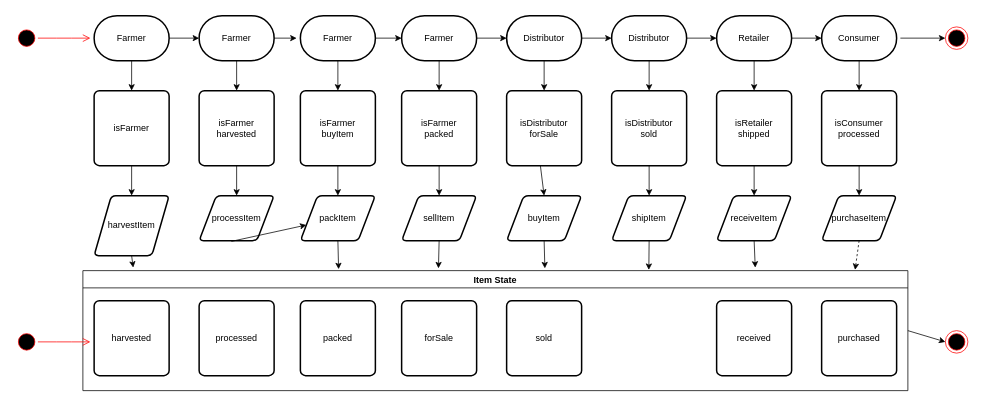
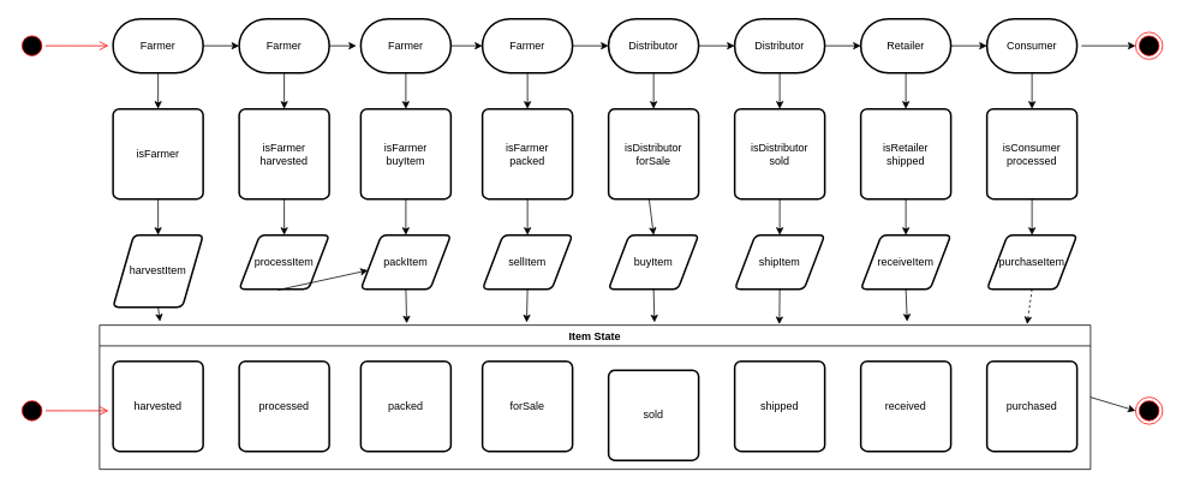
  <mxCell id="0" />
  <mxCell id="1" parent="0" />
  <mxCell id="2" value="Farmer" style="strokeWidth=2;html=1;shape=mxgraph.flowchart.terminator;whiteSpace=wrap;" vertex="1" parent="1"><mxGeometry x="125" y="20" width="100" height="60" as="geometry" /></mxCell>
  <mxCell id="3" value="isFarmer" style="rounded=1;whiteSpace=wrap;html=1;absoluteArcSize=1;arcSize=14;strokeWidth=2;" vertex="1" parent="1"><mxGeometry x="125" y="120" width="100" height="100" as="geometry" /></mxCell>
  <mxCell id="4" value="harvestItem" style="shape=parallelogram;html=1;strokeWidth=2;perimeter=parallelogramPerimeter;whiteSpace=wrap;rounded=1;arcSize=12;size=0.23;" vertex="1" parent="1"><mxGeometry x="125" y="260" width="100" height="80" as="geometry" /></mxCell>
  <mxCell id="5" value="Farmer" style="strokeWidth=2;html=1;shape=mxgraph.flowchart.terminator;whiteSpace=wrap;" vertex="1" parent="1"><mxGeometry x="265" y="20" width="100" height="60" as="geometry" /></mxCell>
  <mxCell id="6" value="isFarmer&lt;br&gt;harvested" style="rounded=1;whiteSpace=wrap;html=1;absoluteArcSize=1;arcSize=14;strokeWidth=2;" vertex="1" parent="1"><mxGeometry x="265" y="120" width="100" height="100" as="geometry" /></mxCell>
  <mxCell id="7" value="processItem" style="shape=parallelogram;html=1;strokeWidth=2;perimeter=parallelogramPerimeter;whiteSpace=wrap;rounded=1;arcSize=12;size=0.23;" vertex="1" parent="1"><mxGeometry x="265" y="260" width="100" height="60" as="geometry" /></mxCell>
  <mxCell id="8" value="Farmer" style="strokeWidth=2;html=1;shape=mxgraph.flowchart.terminator;whiteSpace=wrap;" vertex="1" parent="1"><mxGeometry x="400" y="20" width="100" height="60" as="geometry" /></mxCell>
  <mxCell id="9" value="isFarmer&lt;br&gt;buyItem" style="rounded=1;whiteSpace=wrap;html=1;absoluteArcSize=1;arcSize=14;strokeWidth=2;" vertex="1" parent="1"><mxGeometry x="400" y="120" width="100" height="100" as="geometry" /></mxCell>
  <mxCell id="10" value="packItem" style="shape=parallelogram;html=1;strokeWidth=2;perimeter=parallelogramPerimeter;whiteSpace=wrap;rounded=1;arcSize=12;size=0.23;" vertex="1" parent="1"><mxGeometry x="400" y="260" width="100" height="60" as="geometry" /></mxCell>
  <mxCell id="11" value="Farmer" style="strokeWidth=2;html=1;shape=mxgraph.flowchart.terminator;whiteSpace=wrap;" vertex="1" parent="1"><mxGeometry x="535" y="20" width="100" height="60" as="geometry" /></mxCell>
  <mxCell id="12" value="isFarmer&lt;br&gt;packed" style="rounded=1;whiteSpace=wrap;html=1;absoluteArcSize=1;arcSize=14;strokeWidth=2;" vertex="1" parent="1"><mxGeometry x="535" y="120" width="100" height="100" as="geometry" /></mxCell>
  <mxCell id="13" value="sellItem" style="shape=parallelogram;html=1;strokeWidth=2;perimeter=parallelogramPerimeter;whiteSpace=wrap;rounded=1;arcSize=12;size=0.23;" vertex="1" parent="1"><mxGeometry x="535" y="260" width="100" height="60" as="geometry" /></mxCell>
  <mxCell id="14" value="Distributor" style="strokeWidth=2;html=1;shape=mxgraph.flowchart.terminator;whiteSpace=wrap;" vertex="1" parent="1"><mxGeometry x="675" y="20" width="100" height="60" as="geometry" /></mxCell>
  <mxCell id="15" value="isDistributor&lt;br&gt;forSale" style="rounded=1;whiteSpace=wrap;html=1;absoluteArcSize=1;arcSize=14;strokeWidth=2;" vertex="1" parent="1"><mxGeometry x="675" y="120" width="100" height="100" as="geometry" /></mxCell>
  <mxCell id="16" value="buyItem" style="shape=parallelogram;html=1;strokeWidth=2;perimeter=parallelogramPerimeter;whiteSpace=wrap;rounded=1;arcSize=12;size=0.23;" vertex="1" parent="1"><mxGeometry x="675" y="260" width="100" height="60" as="geometry" /></mxCell>
  <mxCell id="17" value="Distributor" style="strokeWidth=2;html=1;shape=mxgraph.flowchart.terminator;whiteSpace=wrap;" vertex="1" parent="1"><mxGeometry x="815" y="20" width="100" height="60" as="geometry" /></mxCell>
  <mxCell id="18" value="isDistributor&lt;br&gt;sold" style="rounded=1;whiteSpace=wrap;html=1;absoluteArcSize=1;arcSize=14;strokeWidth=2;" vertex="1" parent="1"><mxGeometry x="815" y="120" width="100" height="100" as="geometry" /></mxCell>
  <mxCell id="19" value="shipItem" style="shape=parallelogram;html=1;strokeWidth=2;perimeter=parallelogramPerimeter;whiteSpace=wrap;rounded=1;arcSize=12;size=0.23;" vertex="1" parent="1"><mxGeometry x="815" y="260" width="100" height="60" as="geometry" /></mxCell>
  <mxCell id="20" value="Retailer" style="strokeWidth=2;html=1;shape=mxgraph.flowchart.terminator;whiteSpace=wrap;" vertex="1" parent="1"><mxGeometry x="955" y="20" width="100" height="60" as="geometry" /></mxCell>
  <mxCell id="21" value="isRetailer&lt;br&gt;shipped" style="rounded=1;whiteSpace=wrap;html=1;absoluteArcSize=1;arcSize=14;strokeWidth=2;" vertex="1" parent="1"><mxGeometry x="955" y="120" width="100" height="100" as="geometry" /></mxCell>
  <mxCell id="22" value="receiveItem" style="shape=parallelogram;html=1;strokeWidth=2;perimeter=parallelogramPerimeter;whiteSpace=wrap;rounded=1;arcSize=12;size=0.23;" vertex="1" parent="1"><mxGeometry x="955" y="260" width="100" height="60" as="geometry" /></mxCell>
  <mxCell id="23" value="Consumer" style="strokeWidth=2;html=1;shape=mxgraph.flowchart.terminator;whiteSpace=wrap;" vertex="1" parent="1"><mxGeometry x="1095" y="20" width="100" height="60" as="geometry" /></mxCell>
  <mxCell id="24" value="isConsumer&lt;br&gt;processed" style="rounded=1;whiteSpace=wrap;html=1;absoluteArcSize=1;arcSize=14;strokeWidth=2;" vertex="1" parent="1"><mxGeometry x="1095" y="120" width="100" height="100" as="geometry" /></mxCell>
  <mxCell id="25" value="purchaseItem" style="shape=parallelogram;html=1;strokeWidth=2;perimeter=parallelogramPerimeter;whiteSpace=wrap;rounded=1;arcSize=12;size=0.23;" vertex="1" parent="1"><mxGeometry x="1095" y="260" width="100" height="60" as="geometry" /></mxCell>
  <mxCell id="26" value="" style="endArrow=classic;html=1;exitX=1;exitY=0.5;exitDx=0;exitDy=0;exitPerimeter=0;entryX=0;entryY=0.5;entryDx=0;entryDy=0;entryPerimeter=0;" edge="1" parent="1" source="2" target="5"><mxGeometry width="50" height="50" relative="1" as="geometry"><mxPoint x="595" y="370" as="sourcePoint" /><mxPoint x="645" y="320" as="targetPoint" /></mxGeometry></mxCell>
  <mxCell id="27" value="" style="endArrow=classic;html=1;exitX=1;exitY=0.5;exitDx=0;exitDy=0;exitPerimeter=0;" edge="1" parent="1" source="5"><mxGeometry width="50" height="50" relative="1" as="geometry"><mxPoint x="235" y="60" as="sourcePoint" /><mxPoint x="395" y="50" as="targetPoint" /></mxGeometry></mxCell>
  <mxCell id="28" value="" style="endArrow=classic;html=1;exitX=1;exitY=0.5;exitDx=0;exitDy=0;exitPerimeter=0;entryX=0;entryY=0.5;entryDx=0;entryDy=0;entryPerimeter=0;" edge="1" parent="1" source="8" target="11"><mxGeometry width="50" height="50" relative="1" as="geometry"><mxPoint x="375" y="60" as="sourcePoint" /><mxPoint x="405" y="60" as="targetPoint" /></mxGeometry></mxCell>
  <mxCell id="29" value="" style="endArrow=classic;html=1;exitX=1;exitY=0.5;exitDx=0;exitDy=0;exitPerimeter=0;" edge="1" parent="1" source="11"><mxGeometry width="50" height="50" relative="1" as="geometry"><mxPoint x="385" y="70" as="sourcePoint" /><mxPoint x="675" y="50" as="targetPoint" /></mxGeometry></mxCell>
  <mxCell id="30" value="" style="endArrow=classic;html=1;exitX=1;exitY=0.5;exitDx=0;exitDy=0;exitPerimeter=0;entryX=0;entryY=0.5;entryDx=0;entryDy=0;entryPerimeter=0;" edge="1" parent="1" source="14" target="17"><mxGeometry width="50" height="50" relative="1" as="geometry"><mxPoint x="395" y="80" as="sourcePoint" /><mxPoint x="425" y="80" as="targetPoint" /></mxGeometry></mxCell>
  <mxCell id="31" value="Item State" style="swimlane;" vertex="1" parent="1"><mxGeometry y="360" width="1100" height="160" as="geometry" x="110" /></mxCell>
  <mxCell id="32" value="purchased" style="rounded=1;whiteSpace=wrap;html=1;absoluteArcSize=1;arcSize=14;strokeWidth=2;" vertex="1" parent="31"><mxGeometry x="985" y="40" width="100" height="100" as="geometry" /></mxCell>
  <mxCell id="33" value="received" style="rounded=1;whiteSpace=wrap;html=1;absoluteArcSize=1;arcSize=14;strokeWidth=2;" vertex="1" parent="31"><mxGeometry x="845" y="40" width="100" height="100" as="geometry" /></mxCell>
- <mxCell id="35" value="sold" style="rounded=1;whiteSpace=wrap;html=1;absoluteArcSize=1;arcSize=14;strokeWidth=2;" vertex="1" parent="31"><mxGeometry x="565" y="40" width="100" height="100" as="geometry" /></mxCell>
+ <mxCell id="34" value="shipped" style="rounded=1;whiteSpace=wrap;html=1;absoluteArcSize=1;arcSize=14;strokeWidth=2;" vertex="1" parent="31"><mxGeometry x="705" y="40" width="100" height="100" as="geometry" /></mxCell>
+ <mxCell id="35" value="sold" style="rounded=1;whiteSpace=wrap;html=1;absoluteArcSize=1;arcSize=14;strokeWidth=2;" vertex="1" parent="31"><mxGeometry x="565" y="50" width="100" height="100" as="geometry" /></mxCell>
  <mxCell id="36" value="forSale" style="rounded=1;whiteSpace=wrap;html=1;absoluteArcSize=1;arcSize=14;strokeWidth=2;" vertex="1" parent="31"><mxGeometry x="425" y="40" width="100" height="100" as="geometry" /></mxCell>
  <mxCell id="37" value="packed" style="rounded=1;whiteSpace=wrap;html=1;absoluteArcSize=1;arcSize=14;strokeWidth=2;" vertex="1" parent="31"><mxGeometry x="290" y="40" width="100" height="100" as="geometry" /></mxCell>
  <mxCell id="38" value="processed" style="rounded=1;whiteSpace=wrap;html=1;absoluteArcSize=1;arcSize=14;strokeWidth=2;" vertex="1" parent="31"><mxGeometry x="155" y="40" width="100" height="100" as="geometry" /></mxCell>
  <mxCell id="39" value="harvested&lt;span style=&quot;color: rgba(0 , 0 , 0 , 0) ; font-family: monospace ; font-size: 0px&quot;&gt;%3CmxGraphModel%3E%3Croot%3E%3CmxCell%20id%3D%220%22%2F%3E%3CmxCell%20id%3D%221%22%20parent%3D%220%22%2F%3E%3CmxCell%20id%3D%222%22%20value%3D%22%22%20style%3D%22endArrow%3Dclassic%3Bhtml%3D1%3BexitX%3D1%3BexitY%3D0.5%3BexitDx%3D0%3BexitDy%3D0%3BexitPerimeter%3D0%3B%22%20edge%3D%221%22%20parent%3D%221%22%3E%3CmxGeometry%20width%3D%2250%22%20height%3D%2250%22%20relative%3D%221%22%20as%3D%22geometry%22%3E%3CmxPoint%20x%3D%22240%22%20y%3D%22110%22%20as%3D%22sourcePoint%22%2F%3E%3CmxPoint%20x%3D%22270%22%20y%3D%22110%22%20as%3D%22targetPoint%22%2F%3E%3C%2FmxGeometry%3E%3C%2FmxCell%3E%3C%2Froot%3E%3C%2FmxGraphModel%3E&lt;/span&gt;" style="rounded=1;whiteSpace=wrap;html=1;absoluteArcSize=1;arcSize=14;strokeWidth=2;" vertex="1" parent="31"><mxGeometry x="15" y="40" width="100" height="100" as="geometry" /></mxCell>
  <mxCell id="40" value="" style="ellipse;html=1;shape=startState;fillColor=#000000;strokeColor=#ff0000;" vertex="1" parent="1"><mxGeometry x="20" y="35" width="30" height="30" as="geometry" /></mxCell>
  <mxCell id="41" value="" style="edgeStyle=orthogonalEdgeStyle;html=1;verticalAlign=bottom;endArrow=open;endSize=8;strokeColor=#ff0000;" edge="1" source="40" parent="1"><mxGeometry relative="1" as="geometry"><mxPoint x="120" y="50" as="targetPoint" /></mxGeometry></mxCell>
  <mxCell id="42" value="" style="ellipse;html=1;shape=endState;fillColor=#000000;strokeColor=#ff0000;" vertex="1" parent="1"><mxGeometry x="1260" y="35" width="30" height="30" as="geometry" /></mxCell>
  <mxCell id="43" value="" style="ellipse;html=1;shape=startState;fillColor=#000000;strokeColor=#ff0000;" vertex="1" parent="1"><mxGeometry x="20" y="440" width="30" height="30" as="geometry" /></mxCell>
  <mxCell id="44" value="" style="edgeStyle=orthogonalEdgeStyle;html=1;verticalAlign=bottom;endArrow=open;endSize=8;strokeColor=#ff0000;" edge="1" source="43" parent="1"><mxGeometry relative="1" as="geometry"><mxPoint x="120" y="455" as="targetPoint" /></mxGeometry></mxCell>
  <mxCell id="45" value="" style="ellipse;html=1;shape=endState;fillColor=#000000;strokeColor=#ff0000;" vertex="1" parent="1"><mxGeometry x="1260" y="440" width="30" height="30" as="geometry" /></mxCell>
  <mxCell id="46" value="" style="endArrow=classic;html=1;exitX=0.5;exitY=1;exitDx=0;exitDy=0;exitPerimeter=0;entryX=0.5;entryY=0;entryDx=0;entryDy=0;" edge="1" parent="1" source="2" target="3"><mxGeometry width="50" height="50" relative="1" as="geometry"><mxPoint x="600" y="370" as="sourcePoint" /><mxPoint x="650" y="320" as="targetPoint" /></mxGeometry></mxCell>
  <mxCell id="47" value="" style="endArrow=classic;html=1;exitX=0.5;exitY=1;exitDx=0;exitDy=0;exitPerimeter=0;entryX=0.5;entryY=0;entryDx=0;entryDy=0;" edge="1" parent="1" source="5" target="6"><mxGeometry width="50" height="50" relative="1" as="geometry"><mxPoint x="185" y="90" as="sourcePoint" /><mxPoint x="185" y="130" as="targetPoint" /></mxGeometry></mxCell>
  <mxCell id="48" value="" style="endArrow=classic;html=1;exitX=0.5;exitY=1;exitDx=0;exitDy=0;exitPerimeter=0;entryX=0.5;entryY=0;entryDx=0;entryDy=0;" edge="1" parent="1" source="8" target="9"><mxGeometry width="50" height="50" relative="1" as="geometry"><mxPoint x="195" y="100" as="sourcePoint" /><mxPoint x="195" y="140" as="targetPoint" /></mxGeometry></mxCell>
  <mxCell id="49" value="" style="endArrow=classic;html=1;exitX=0.5;exitY=1;exitDx=0;exitDy=0;exitPerimeter=0;entryX=0.5;entryY=0;entryDx=0;entryDy=0;" edge="1" parent="1" source="11" target="12"><mxGeometry width="50" height="50" relative="1" as="geometry"><mxPoint x="205" y="110" as="sourcePoint" /><mxPoint x="205" y="150" as="targetPoint" /></mxGeometry></mxCell>
  <mxCell id="50" value="" style="endArrow=classic;html=1;exitX=0.5;exitY=1;exitDx=0;exitDy=0;exitPerimeter=0;entryX=0.5;entryY=0;entryDx=0;entryDy=0;" edge="1" parent="1" source="14" target="15"><mxGeometry width="50" height="50" relative="1" as="geometry"><mxPoint x="215" y="120" as="sourcePoint" /><mxPoint x="215" y="160" as="targetPoint" /></mxGeometry></mxCell>
  <mxCell id="51" value="" style="endArrow=classic;html=1;exitX=0.5;exitY=1;exitDx=0;exitDy=0;exitPerimeter=0;entryX=0.5;entryY=0;entryDx=0;entryDy=0;" edge="1" parent="1" source="17" target="18"><mxGeometry width="50" height="50" relative="1" as="geometry"><mxPoint x="735" y="90" as="sourcePoint" /><mxPoint x="735" y="130" as="targetPoint" /></mxGeometry></mxCell>
  <mxCell id="52" value="" style="endArrow=classic;html=1;exitX=0.5;exitY=1;exitDx=0;exitDy=0;exitPerimeter=0;entryX=0.5;entryY=0;entryDx=0;entryDy=0;" edge="1" parent="1" source="20" target="21"><mxGeometry width="50" height="50" relative="1" as="geometry"><mxPoint x="745" y="100" as="sourcePoint" /><mxPoint x="745" y="140" as="targetPoint" /></mxGeometry></mxCell>
  <mxCell id="53" value="" style="endArrow=classic;html=1;exitX=0.5;exitY=1;exitDx=0;exitDy=0;exitPerimeter=0;entryX=0.5;entryY=0;entryDx=0;entryDy=0;" edge="1" parent="1" source="23" target="24"><mxGeometry width="50" height="50" relative="1" as="geometry"><mxPoint x="755" y="110" as="sourcePoint" /><mxPoint x="755" y="150" as="targetPoint" /></mxGeometry></mxCell>
  <mxCell id="54" value="" style="endArrow=classic;html=1;entryX=0;entryY=0.5;entryDx=0;entryDy=0;entryPerimeter=0;exitX=1;exitY=0.5;exitDx=0;exitDy=0;exitPerimeter=0;" edge="1" parent="1" source="17" target="20"><mxGeometry width="50" height="50" relative="1" as="geometry"><mxPoint x="920" y="50" as="sourcePoint" /><mxPoint x="765" y="160" as="targetPoint" /></mxGeometry></mxCell>
  <mxCell id="55" value="" style="endArrow=classic;html=1;exitX=1;exitY=0.5;exitDx=0;exitDy=0;exitPerimeter=0;entryX=0;entryY=0.5;entryDx=0;entryDy=0;entryPerimeter=0;" edge="1" parent="1" source="20" target="23"><mxGeometry width="50" height="50" relative="1" as="geometry"><mxPoint x="775" y="130" as="sourcePoint" /><mxPoint x="775" y="170" as="targetPoint" /></mxGeometry></mxCell>
  <mxCell id="56" value="" style="endArrow=classic;html=1;entryX=0;entryY=0.5;entryDx=0;entryDy=0;" edge="1" parent="1" target="42"><mxGeometry width="50" height="50" relative="1" as="geometry"><mxPoint x="1200" y="50" as="sourcePoint" /><mxPoint x="1105" y="60" as="targetPoint" /></mxGeometry></mxCell>
  <mxCell id="57" value="" style="endArrow=classic;html=1;exitX=0.5;exitY=1;exitDx=0;exitDy=0;entryX=0.5;entryY=0;entryDx=0;entryDy=0;" edge="1" parent="1" source="3" target="4"><mxGeometry width="50" height="50" relative="1" as="geometry"><mxPoint x="1075" y="70" as="sourcePoint" /><mxPoint x="1115" y="70" as="targetPoint" /></mxGeometry></mxCell>
  <mxCell id="58" value="" style="endArrow=classic;html=1;exitX=0.5;exitY=1;exitDx=0;exitDy=0;entryX=0.5;entryY=0;entryDx=0;entryDy=0;" edge="1" parent="1" source="6" target="7"><mxGeometry width="50" height="50" relative="1" as="geometry"><mxPoint x="185" y="230" as="sourcePoint" /><mxPoint x="315" y="250" as="targetPoint" /></mxGeometry></mxCell>
  <mxCell id="59" value="" style="endArrow=classic;html=1;exitX=0.5;exitY=1;exitDx=0;exitDy=0;" edge="1" parent="1" source="9"><mxGeometry width="50" height="50" relative="1" as="geometry"><mxPoint x="195" y="240" as="sourcePoint" /><mxPoint x="450" y="260" as="targetPoint" /></mxGeometry></mxCell>
  <mxCell id="60" value="" style="endArrow=classic;html=1;exitX=0.5;exitY=1;exitDx=0;exitDy=0;entryX=0.5;entryY=0;entryDx=0;entryDy=0;" edge="1" parent="1" source="12" target="13"><mxGeometry width="50" height="50" relative="1" as="geometry"><mxPoint x="460" y="230" as="sourcePoint" /><mxPoint x="460" y="270" as="targetPoint" /></mxGeometry></mxCell>
  <mxCell id="61" value="" style="endArrow=classic;html=1;entryX=0.5;entryY=0;entryDx=0;entryDy=0;" edge="1" parent="1" target="16"><mxGeometry width="50" height="50" relative="1" as="geometry"><mxPoint x="720" y="220" as="sourcePoint" /><mxPoint x="595" y="270" as="targetPoint" /></mxGeometry></mxCell>
  <mxCell id="62" value="" style="endArrow=classic;html=1;entryX=0.5;entryY=0;entryDx=0;entryDy=0;exitX=0.5;exitY=1;exitDx=0;exitDy=0;" edge="1" parent="1" source="18" target="19"><mxGeometry width="50" height="50" relative="1" as="geometry"><mxPoint x="730" y="230" as="sourcePoint" /><mxPoint x="735" y="270" as="targetPoint" /></mxGeometry></mxCell>
  <mxCell id="63" value="" style="endArrow=classic;html=1;entryX=0.5;entryY=0;entryDx=0;entryDy=0;exitX=0.5;exitY=1;exitDx=0;exitDy=0;" edge="1" parent="1" source="21" target="22"><mxGeometry width="50" height="50" relative="1" as="geometry"><mxPoint x="875" y="230" as="sourcePoint" /><mxPoint x="875" y="270" as="targetPoint" /></mxGeometry></mxCell>
  <mxCell id="64" value="" style="endArrow=classic;html=1;entryX=0.5;entryY=0;entryDx=0;entryDy=0;exitX=0.5;exitY=1;exitDx=0;exitDy=0;" edge="1" parent="1" source="24" target="25"><mxGeometry width="50" height="50" relative="1" as="geometry"><mxPoint x="1015" y="230" as="sourcePoint" /><mxPoint x="1015" y="270" as="targetPoint" /></mxGeometry></mxCell>
  <mxCell id="65" value="" style="endArrow=classic;html=1;exitX=0.5;exitY=1;exitDx=0;exitDy=0;entryX=0.061;entryY=-0.025;entryDx=0;entryDy=0;entryPerimeter=0;" edge="1" parent="1" source="4" target="31"><mxGeometry width="50" height="50" relative="1" as="geometry"><mxPoint x="185" y="230" as="sourcePoint" /><mxPoint x="185" y="270" as="targetPoint" /></mxGeometry></mxCell>
  <mxCell id="66" value="" style="endArrow=classic;html=1;exitX=0.43;exitY=1.017;exitDx=0;exitDy=0;exitPerimeter=0;" edge="1" parent="1" source="7" target="10"><mxGeometry width="50" height="50" relative="1" as="geometry"><mxPoint x="185" y="330" as="sourcePoint" /><mxPoint x="187.1" y="366" as="targetPoint" /></mxGeometry></mxCell>
  <mxCell id="67" value="" style="endArrow=classic;html=1;exitX=0.5;exitY=1;exitDx=0;exitDy=0;entryX=0.31;entryY=-0.012;entryDx=0;entryDy=0;entryPerimeter=0;" edge="1" parent="1" source="10" target="31"><mxGeometry width="50" height="50" relative="1" as="geometry"><mxPoint x="318" y="331.02" as="sourcePoint" /><mxPoint x="320.2" y="369.04" as="targetPoint" /></mxGeometry></mxCell>
  <mxCell id="68" value="" style="endArrow=classic;html=1;exitX=0.5;exitY=1;exitDx=0;exitDy=0;entryX=0.431;entryY=-0.019;entryDx=0;entryDy=0;entryPerimeter=0;" edge="1" parent="1" source="13" target="31"><mxGeometry width="50" height="50" relative="1" as="geometry"><mxPoint x="460" y="330" as="sourcePoint" /><mxPoint x="461" y="368.08" as="targetPoint" /></mxGeometry></mxCell>
  <mxCell id="69" value="" style="endArrow=classic;html=1;exitX=0.5;exitY=1;exitDx=0;exitDy=0;entryX=0.56;entryY=-0.019;entryDx=0;entryDy=0;entryPerimeter=0;" edge="1" parent="1" source="16" target="31"><mxGeometry width="50" height="50" relative="1" as="geometry"><mxPoint x="595" y="330" as="sourcePoint" /><mxPoint x="594.1" y="366.96" as="targetPoint" /></mxGeometry></mxCell>
  <mxCell id="70" value="" style="endArrow=classic;html=1;exitX=0.5;exitY=1;exitDx=0;exitDy=0;entryX=0.686;entryY=-0.006;entryDx=0;entryDy=0;entryPerimeter=0;" edge="1" parent="1" source="19" target="31"><mxGeometry width="50" height="50" relative="1" as="geometry"><mxPoint x="735" y="330" as="sourcePoint" /><mxPoint x="736" y="366.96" as="targetPoint" /></mxGeometry></mxCell>
  <mxCell id="71" value="" style="endArrow=classic;html=1;exitX=0.5;exitY=1;exitDx=0;exitDy=0;entryX=0.815;entryY=-0.025;entryDx=0;entryDy=0;entryPerimeter=0;" edge="1" parent="1" source="22" target="31"><mxGeometry width="50" height="50" relative="1" as="geometry"><mxPoint x="875" y="330" as="sourcePoint" /><mxPoint x="874.6" y="369.04" as="targetPoint" /></mxGeometry></mxCell>
  <mxCell id="72" value="" style="endArrow=classic;html=1;exitX=0.5;exitY=1;exitDx=0;exitDy=0;entryX=0.936;entryY=-0.006;entryDx=0;entryDy=0;entryPerimeter=0;dashed=1;" edge="1" parent="1" source="25" target="31"><mxGeometry width="50" height="50" relative="1" as="geometry"><mxPoint x="1015" y="330" as="sourcePoint" /><mxPoint x="1016.5" y="366" as="targetPoint" /></mxGeometry></mxCell>
  <mxCell id="73" value="" style="endArrow=classic;html=1;entryX=0;entryY=0.5;entryDx=0;entryDy=0;" edge="1" parent="1" target="45"><mxGeometry width="50" height="50" relative="1" as="geometry"><mxPoint x="1210" y="440" as="sourcePoint" /><mxPoint x="1149.6" y="369.04" as="targetPoint" /></mxGeometry></mxCell>
